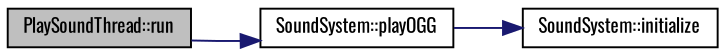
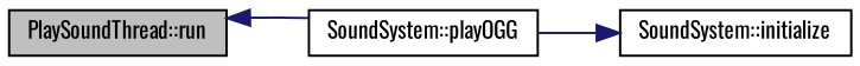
  digraph {
    fontname=Oswald
    rankdir=LR
    node [color=black fillcolor=white fontname=Oswald fontsize=10 shape=record style=filled]
    edge [color=midnightblue fontname=Oswald fontsize=10 labelfontname=Helvetica labelfontsize=10 style=solid]
    n1 [fillcolor=grey75 fontcolor=black height=0.2 label="PlaySoundThread::run" width=0.4]
    n2 [height=0.2 label="SoundSystem::playOGG" width=0.4]
    n3 [height=0.2 label="SoundSystem::initialize" width=0.4]
-   n1 -> n2
+   n2 -> n1
    n2 -> n3
  }
